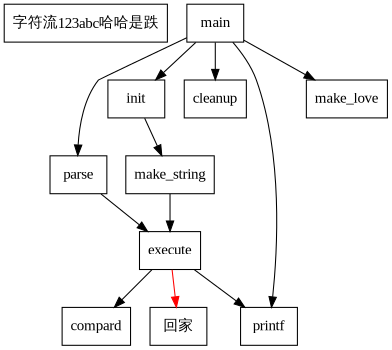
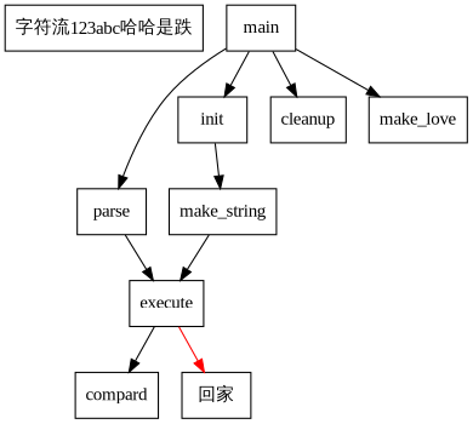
  digraph {
    fontname="Liberation Serif"
    node [fontname="Liberation Serif" shape=box]
    edge [fontname="Liberation Serif"]
    n1 [label="字符流123abc哈哈是跌"]
    main
    parse
    init
    cleanup
-   printf
    make_love
    execute
    make_string
    compard
    "回家"
    main -> parse
    main -> init
    main -> cleanup
-   main -> printf
    main -> make_love
    parse -> execute
    init -> make_string
-   execute -> printf
    execute -> compard [color=black]
    execute -> "回家" [color=red]
    make_string -> execute
  }
